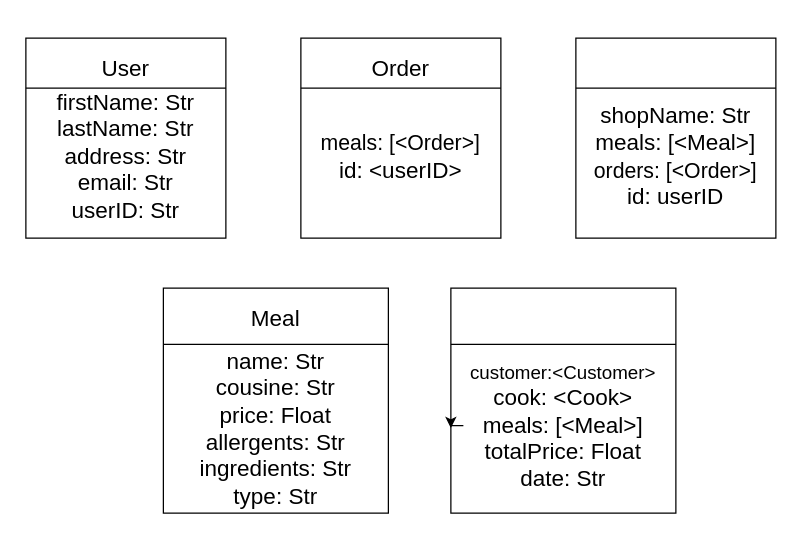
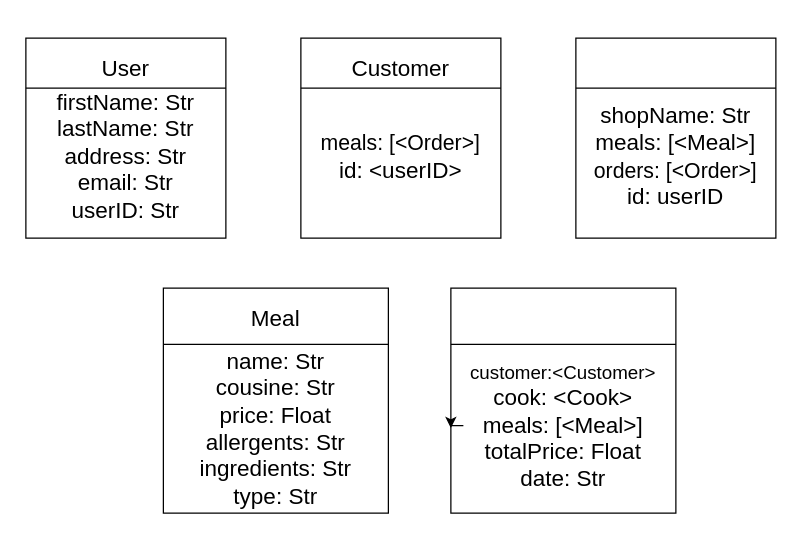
  <mxCell id="0" />
  <mxCell id="1" parent="0" />
  <mxCell id="2" value="" style="whiteSpace=wrap;html=1;aspect=fixed;" vertex="1" parent="1"><mxGeometry x="20" y="30" width="160" height="160" as="geometry" /></mxCell>
  <mxCell id="3" value="" style="endArrow=none;html=1;rounded=0;entryX=1;entryY=0.25;entryDx=0;entryDy=0;exitX=0;exitY=0.25;exitDx=0;exitDy=0;" edge="1" parent="1" source="2" target="2"><mxGeometry width="50" height="50" relative="1" as="geometry"><mxPoint x="20" y="70" as="sourcePoint" /><mxPoint x="140" y="80" as="targetPoint" /></mxGeometry></mxCell>
  <mxCell id="4" value="&lt;font style=&quot;font-size: 18px&quot;&gt;user&lt;/font&gt;" style="text;html=1;strokeColor=none;fillColor=none;align=center;verticalAlign=middle;whiteSpace=wrap;rounded=0;" vertex="1" parent="1"><mxGeometry x="270" y="20" width="60" height="30" as="geometry" /></mxCell>
  <mxCell id="5" value="firstName: Str&lt;br&gt;lastName: Str&lt;br&gt;address: Str&lt;br&gt;email: Str" style="text;html=1;strokeColor=none;fillColor=none;align=center;verticalAlign=middle;whiteSpace=wrap;rounded=0;fontSize=18;" vertex="1" parent="1"><mxGeometry x="150" y="260" width="140" height="110" as="geometry" /></mxCell>
  <mxCell id="6" value="" style="whiteSpace=wrap;html=1;aspect=fixed;" vertex="1" parent="1"><mxGeometry x="130" y="230" width="180" height="180" as="geometry" /></mxCell>
  <mxCell id="7" value="" style="endArrow=none;html=1;rounded=0;entryX=1;entryY=0.25;entryDx=0;entryDy=0;exitX=0;exitY=0.25;exitDx=0;exitDy=0;" edge="1" parent="1" source="6" target="6"><mxGeometry width="50" height="50" relative="1" as="geometry"><mxPoint x="150" y="270" as="sourcePoint" /><mxPoint x="270" y="280" as="targetPoint" /></mxGeometry></mxCell>
  <mxCell id="8" value="&lt;font style=&quot;font-size: 18px&quot;&gt;user&lt;/font&gt;" style="text;html=1;strokeColor=none;fillColor=none;align=center;verticalAlign=middle;whiteSpace=wrap;rounded=0;" vertex="1" parent="1"><mxGeometry x="280" y="30" width="60" height="30" as="geometry" /></mxCell>
  <mxCell id="9" value="firstName: Str&lt;br&gt;lastName: Str&lt;br&gt;address: Str&lt;br&gt;email: Str" style="text;html=1;strokeColor=none;fillColor=none;align=center;verticalAlign=middle;whiteSpace=wrap;rounded=0;fontSize=18;" vertex="1" parent="1"><mxGeometry x="240" y="60" width="140" height="110" as="geometry" /></mxCell>
  <mxCell id="10" value="" style="whiteSpace=wrap;html=1;aspect=fixed;" vertex="1" parent="1"><mxGeometry x="240" y="30" width="160" height="160" as="geometry" /></mxCell>
  <mxCell id="11" value="" style="endArrow=none;html=1;rounded=0;entryX=1;entryY=0.25;entryDx=0;entryDy=0;exitX=0;exitY=0.25;exitDx=0;exitDy=0;" edge="1" parent="1" source="10" target="10"><mxGeometry width="50" height="50" relative="1" as="geometry"><mxPoint x="240" y="70" as="sourcePoint" /><mxPoint x="360" y="80" as="targetPoint" /></mxGeometry></mxCell>
  <mxCell id="12" value="&lt;font style=&quot;font-size: 17px&quot;&gt;meals: [&amp;lt;Order&amp;gt;]&lt;/font&gt;&lt;br&gt;id: &amp;lt;userID&amp;gt;" style="text;html=1;strokeColor=none;fillColor=none;align=center;verticalAlign=middle;whiteSpace=wrap;rounded=0;fontSize=18;" vertex="1" parent="1"><mxGeometry x="250" y="70" width="140" height="110" as="geometry" /></mxCell>
  <mxCell id="13" value="" style="whiteSpace=wrap;html=1;aspect=fixed;" vertex="1" parent="1"><mxGeometry x="460" y="30" width="160" height="160" as="geometry" /></mxCell>
  <mxCell id="14" value="" style="endArrow=none;html=1;rounded=0;entryX=1;entryY=0.25;entryDx=0;entryDy=0;exitX=0;exitY=0.25;exitDx=0;exitDy=0;" edge="1" parent="1" source="13" target="13"><mxGeometry width="50" height="50" relative="1" as="geometry"><mxPoint x="140" y="90" as="sourcePoint" /><mxPoint x="260" y="100" as="targetPoint" /></mxGeometry></mxCell>
  <mxCell id="15" value="shopName: Str&lt;br&gt;meals: [&amp;lt;Meal&amp;gt;]&lt;br&gt;&lt;font style=&quot;font-size: 17px&quot;&gt;orders: [&amp;lt;Order&amp;gt;]&lt;/font&gt;&lt;br&gt;id: userID" style="text;html=1;strokeColor=none;fillColor=none;align=center;verticalAlign=middle;whiteSpace=wrap;rounded=0;fontSize=18;" vertex="1" parent="1"><mxGeometry x="470" y="70" width="140" height="110" as="geometry" /></mxCell>
  <mxCell id="16" value="" style="whiteSpace=wrap;html=1;aspect=fixed;" vertex="1" parent="1"><mxGeometry x="360" y="230" width="180" height="180" as="geometry" /></mxCell>
  <mxCell id="17" value="" style="endArrow=none;html=1;rounded=0;entryX=1;entryY=0.25;entryDx=0;entryDy=0;exitX=0;exitY=0.25;exitDx=0;exitDy=0;" edge="1" parent="1" source="16" target="16"><mxGeometry width="50" height="50" relative="1" as="geometry"><mxPoint x="360" y="270" as="sourcePoint" /><mxPoint x="480" y="280" as="targetPoint" /></mxGeometry></mxCell>
  <mxCell id="18" style="edgeStyle=orthogonalEdgeStyle;rounded=0;orthogonalLoop=1;jettySize=auto;html=1;exitX=0;exitY=0.5;exitDx=0;exitDy=0;entryX=0;entryY=0.622;entryDx=0;entryDy=0;entryPerimeter=0;fontSize=18;" edge="1" parent="1" source="19" target="16"><mxGeometry relative="1" as="geometry" /></mxCell>
  <mxCell id="19" value="&lt;font style=&quot;font-size: 15px&quot;&gt;customer:&amp;lt;Customer&amp;gt;&lt;/font&gt;&lt;br&gt;cook: &amp;lt;Cook&amp;gt;&lt;br&gt;meals: [&amp;lt;Meal&amp;gt;]&lt;br&gt;totalPrice: Float&lt;br&gt;date: Str" style="text;html=1;strokeColor=none;fillColor=none;align=center;verticalAlign=middle;whiteSpace=wrap;rounded=0;fontSize=18;" vertex="1" parent="1"><mxGeometry x="370" y="270" width="160" height="140" as="geometry" /></mxCell>
- <mxCell id="20" value="&lt;font style=&quot;font-size: 18px&quot;&gt;Order&lt;/font&gt;" style="text;html=1;strokeColor=none;fillColor=none;align=center;verticalAlign=middle;whiteSpace=wrap;rounded=0;" vertex="1" parent="1"><mxGeometry x="290" y="40" width="60" height="30" as="geometry" /></mxCell>
+ <mxCell id="20" value="&lt;font style=&quot;font-size: 18px&quot;&gt;Customer&lt;/font&gt;" style="text;html=1;strokeColor=none;fillColor=none;align=center;verticalAlign=middle;whiteSpace=wrap;rounded=0;" vertex="1" parent="1"><mxGeometry x="290" y="40" width="60" height="30" as="geometry" /></mxCell>
  <mxCell id="21" value="&lt;font style=&quot;font-size: 18px&quot;&gt;User&lt;/font&gt;" style="text;html=1;strokeColor=none;fillColor=none;align=center;verticalAlign=middle;whiteSpace=wrap;rounded=0;" vertex="1" parent="1"><mxGeometry x="70" y="40" width="60" height="30" as="geometry" /></mxCell>
  <mxCell id="22" value="&lt;font style=&quot;font-size: 18px&quot;&gt;Meal&lt;/font&gt;" style="text;html=1;strokeColor=none;fillColor=none;align=center;verticalAlign=middle;whiteSpace=wrap;rounded=0;" vertex="1" parent="1"><mxGeometry x="190" y="240" width="60" height="30" as="geometry" /></mxCell>
  <mxCell id="23" value="firstName: Str&lt;br&gt;lastName: Str&lt;br&gt;address: Str&lt;br&gt;email: Str&lt;br&gt;userID: Str" style="text;html=1;strokeColor=none;fillColor=none;align=center;verticalAlign=middle;whiteSpace=wrap;rounded=0;fontSize=18;" vertex="1" parent="1"><mxGeometry x="30" y="70" width="140" height="110" as="geometry" /></mxCell>
  <mxCell id="24" value="name: Str&lt;br&gt;cousine: Str&lt;br&gt;price: Float&lt;br&gt;allergents: Str&lt;br&gt;ingredients: Str&lt;br&gt;type: Str" style="text;html=1;strokeColor=none;fillColor=none;align=center;verticalAlign=middle;whiteSpace=wrap;rounded=0;fontSize=18;" vertex="1" parent="1"><mxGeometry x="130" y="285" width="180" height="115" as="geometry" /></mxCell>
